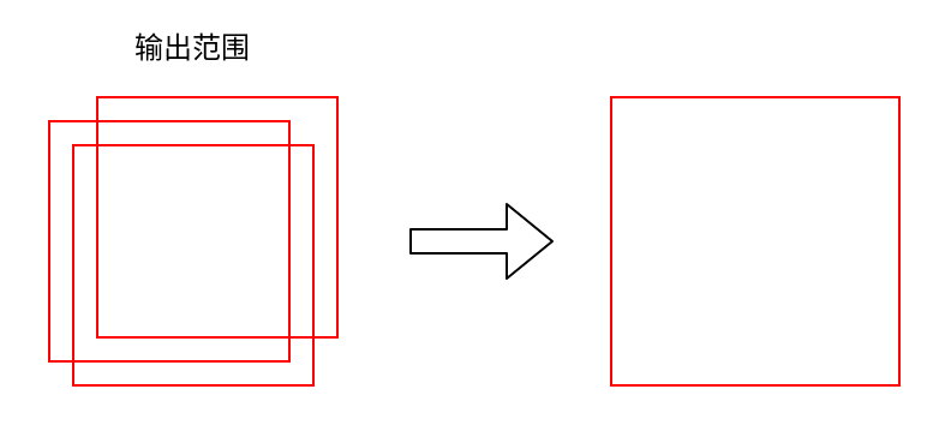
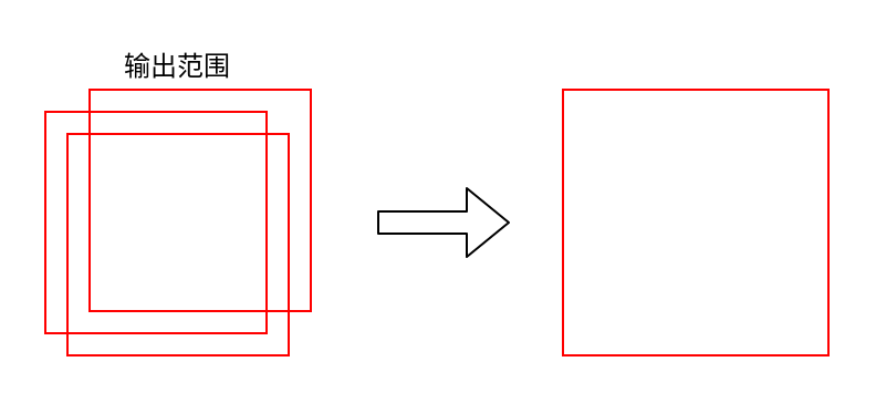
  <mxCell id="0" />
  <mxCell id="1" parent="0" />
  <mxCell id="2" value="" style="rounded=0;whiteSpace=wrap;html=1;fillColor=none;strokeColor=#FF0000;" vertex="1" parent="1"><mxGeometry x="20" y="50" width="100" height="100" as="geometry" /></mxCell>
  <mxCell id="3" value="" style="rounded=0;whiteSpace=wrap;html=1;fillColor=none;strokeColor=#FF0000;" vertex="1" parent="1"><mxGeometry x="30" y="60" width="100" height="100" as="geometry" /></mxCell>
  <mxCell id="4" value="" style="rounded=0;whiteSpace=wrap;html=1;fillColor=none;strokeColor=#FF0000;" vertex="1" parent="1"><mxGeometry x="40" y="40" width="100" height="100" as="geometry" /></mxCell>
  <mxCell id="5" value="" style="rounded=0;whiteSpace=wrap;html=1;fillColor=none;strokeColor=#FF0000;" vertex="1" parent="1"><mxGeometry x="254" y="40" width="120" height="120" as="geometry" /></mxCell>
  <mxCell id="6" value="" style="shape=flexArrow;endArrow=classic;html=1;" edge="1" parent="1"><mxGeometry width="50" height="50" relative="1" as="geometry"><mxPoint x="170" y="100" as="sourcePoint" /><mxPoint x="230" y="100" as="targetPoint" /></mxGeometry></mxCell>
- <mxCell id="7" value="输出范围" style="text;html=1;strokeColor=none;fillColor=none;align=center;verticalAlign=middle;whiteSpace=wrap;rounded=0;" vertex="1" parent="1"><mxGeometry x="30" y="10" width="100" height="20" as="geometry" /></mxCell>
+ <mxCell id="7" value="输出范围" style="text;html=1;strokeColor=none;fillColor=none;align=center;verticalAlign=middle;whiteSpace=wrap;rounded=0;" vertex="1" parent="1"><mxGeometry x="30" y="20" width="100" height="20" as="geometry" /></mxCell>
